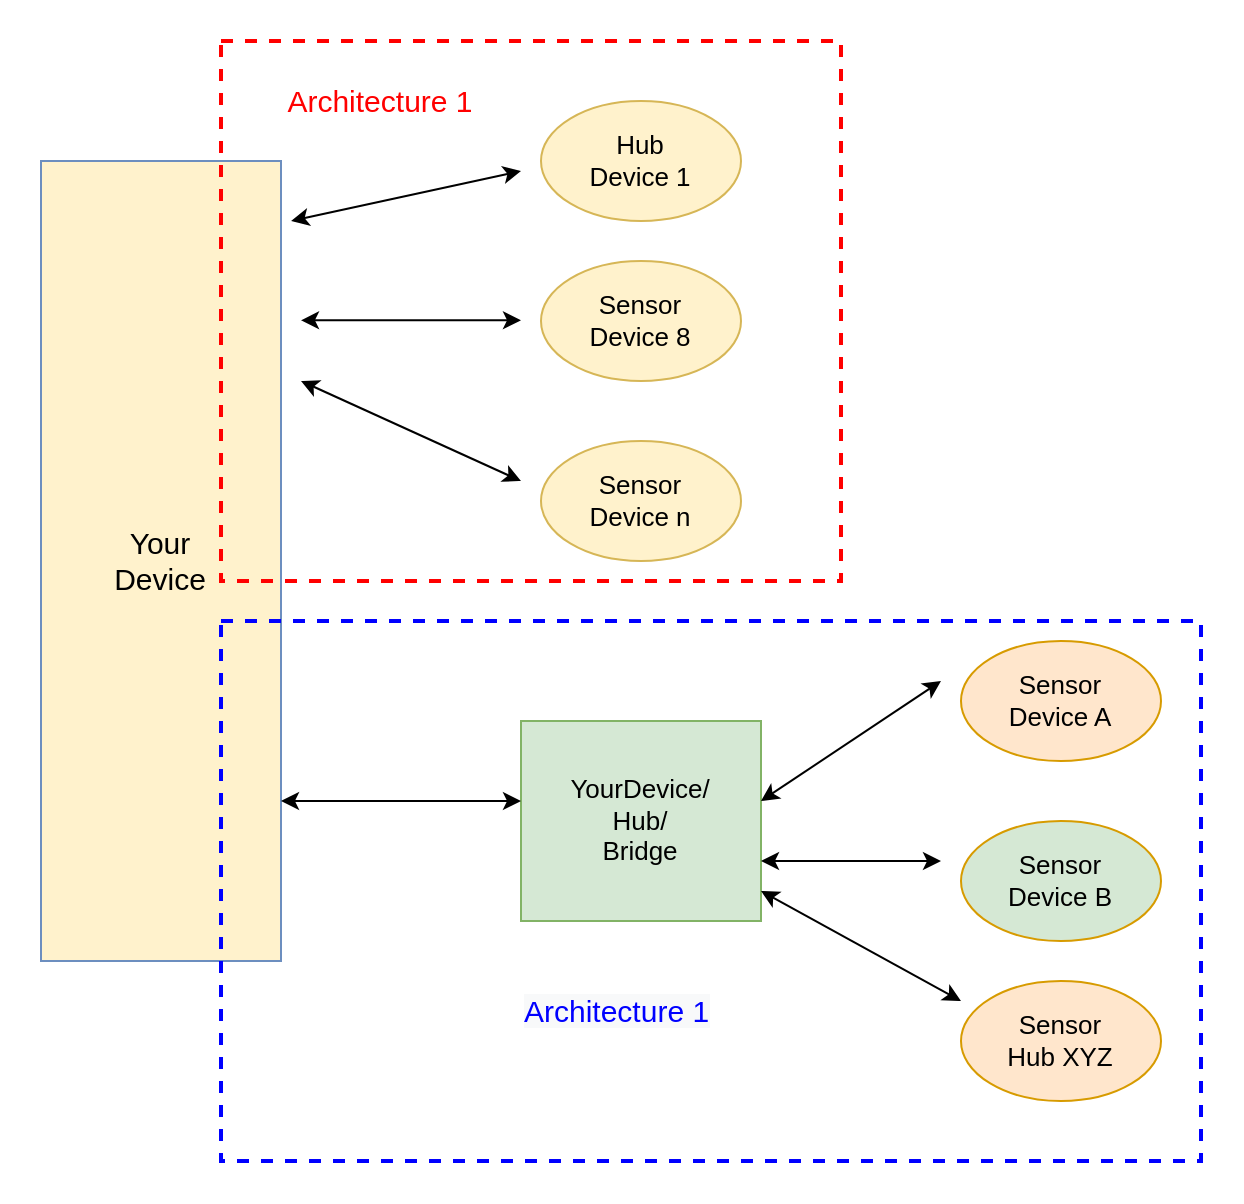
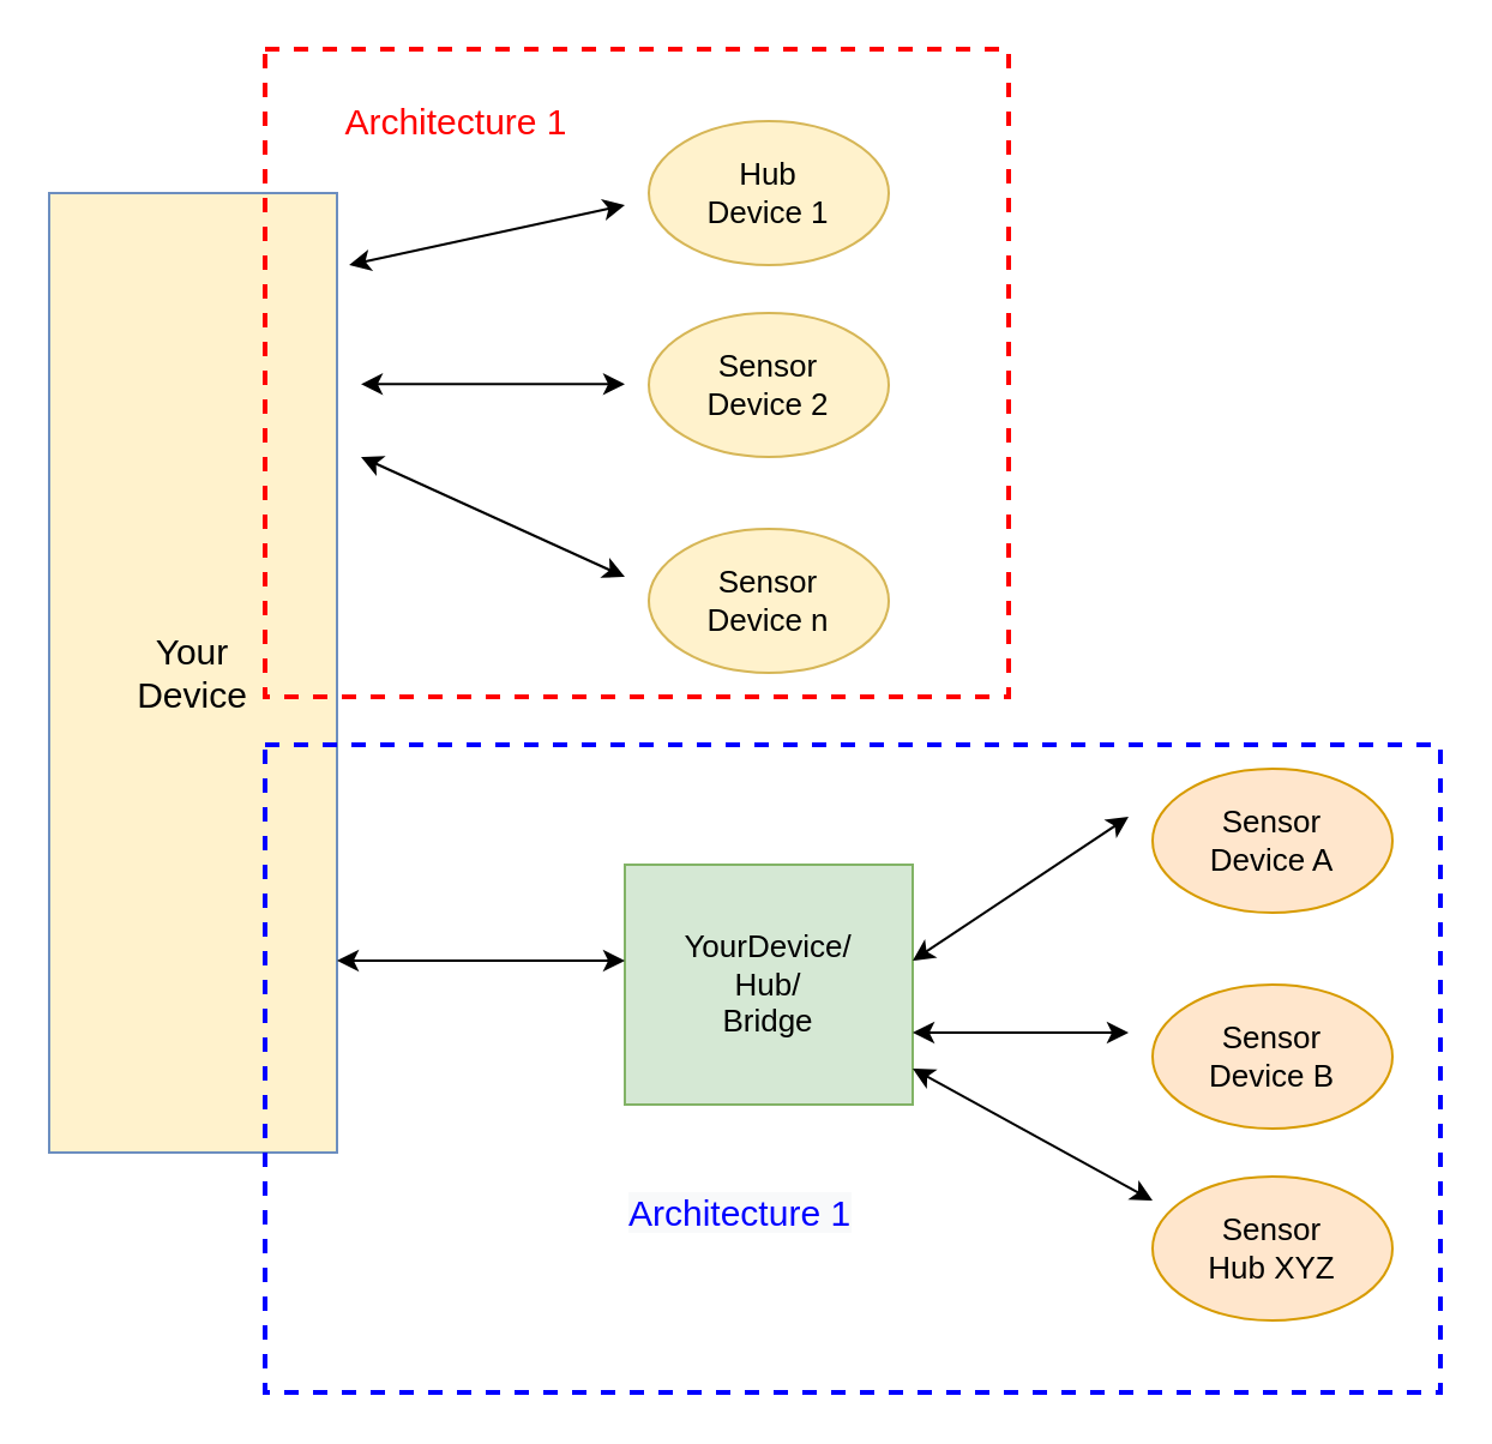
  <mxCell id="0" />
  <mxCell id="1" parent="0" />
  <mxCell id="2" value="Your&lt;br style=&quot;font-size: 15px;&quot;&gt;Device" style="rounded=0;whiteSpace=wrap;html=1;fillColor=#fff2cc;strokeColor=#6c8ebf;fontSize=15;" vertex="1" parent="1"><mxGeometry x="20" y="80" width="120" height="400" as="geometry" /></mxCell>
  <mxCell id="3" value="YourDevice/&lt;br style=&quot;font-size: 13px;&quot;&gt;Hub/&lt;br style=&quot;font-size: 13px;&quot;&gt;Bridge" style="rounded=0;whiteSpace=wrap;html=1;fillColor=#d5e8d4;strokeColor=#82b366;fontSize=13;" vertex="1" parent="1"><mxGeometry x="260" y="360" width="120" height="100" as="geometry" /></mxCell>
  <mxCell id="4" value="Sensor&lt;br style=&quot;font-size: 13px;&quot;&gt;Device A" style="ellipse;whiteSpace=wrap;html=1;fillColor=#ffe6cc;strokeColor=#d79b00;fontSize=13;" vertex="1" parent="1"><mxGeometry x="480" y="320" width="100" height="60" as="geometry" /></mxCell>
- <mxCell id="5" value="Sensor&lt;br style=&quot;font-size: 13px;&quot;&gt;Device B" style="ellipse;whiteSpace=wrap;html=1;fillColor=#d5e8d4;strokeColor=#d79b00;fontSize=13;" vertex="1" parent="1"><mxGeometry x="480" y="410" width="100" height="60" as="geometry" /></mxCell>
+ <mxCell id="5" value="Sensor&lt;br style=&quot;font-size: 13px;&quot;&gt;Device B" style="ellipse;whiteSpace=wrap;html=1;fillColor=#ffe6cc;strokeColor=#d79b00;fontSize=13;" vertex="1" parent="1"><mxGeometry x="480" y="410" width="100" height="60" as="geometry" /></mxCell>
  <mxCell id="6" value="Sensor&lt;br style=&quot;font-size: 13px;&quot;&gt;Hub XYZ" style="ellipse;whiteSpace=wrap;html=1;fillColor=#ffe6cc;strokeColor=#d79b00;fontSize=13;" vertex="1" parent="1"><mxGeometry x="480" y="490" width="100" height="60" as="geometry" /></mxCell>
  <mxCell id="7" value="Hub&lt;br style=&quot;font-size: 13px;&quot;&gt;Device 1" style="ellipse;whiteSpace=wrap;html=1;fillColor=#fff2cc;strokeColor=#d6b656;fontSize=13;" vertex="1" parent="1"><mxGeometry x="270" y="50" width="100" height="60" as="geometry" /></mxCell>
- <mxCell id="8" value="Sensor&lt;br style=&quot;font-size: 13px;&quot;&gt;Device 8" style="ellipse;whiteSpace=wrap;html=1;fillColor=#fff2cc;strokeColor=#d6b656;fontSize=13;" vertex="1" parent="1"><mxGeometry x="270" y="130" width="100" height="60" as="geometry" /></mxCell>
+ <mxCell id="8" value="Sensor&lt;br style=&quot;font-size: 13px;&quot;&gt;Device 2" style="ellipse;whiteSpace=wrap;html=1;fillColor=#fff2cc;strokeColor=#d6b656;fontSize=13;" vertex="1" parent="1"><mxGeometry x="270" y="130" width="100" height="60" as="geometry" /></mxCell>
  <mxCell id="9" value="Sensor&lt;br style=&quot;font-size: 13px;&quot;&gt;Device n" style="ellipse;whiteSpace=wrap;html=1;fillColor=#fff2cc;strokeColor=#d6b656;fontSize=13;" vertex="1" parent="1"><mxGeometry x="270" y="220" width="100" height="60" as="geometry" /></mxCell>
  <mxCell id="10" value="" style="endArrow=classic;startArrow=classic;html=1;exitX=1.042;exitY=0.075;exitDx=0;exitDy=0;exitPerimeter=0;fontSize=13;" edge="1" parent="1" source="2"><mxGeometry width="50" height="50" relative="1" as="geometry"><mxPoint x="170" y="145" as="sourcePoint" /><mxPoint x="260" y="85" as="targetPoint" /></mxGeometry></mxCell>
  <mxCell id="11" value="" style="endArrow=classic;startArrow=classic;html=1;fontSize=13;" edge="1" parent="1"><mxGeometry width="50" height="50" relative="1" as="geometry"><mxPoint x="150" y="159.66" as="sourcePoint" /><mxPoint x="260" y="159.66" as="targetPoint" /></mxGeometry></mxCell>
  <mxCell id="12" value="" style="endArrow=classic;startArrow=classic;html=1;entryX=1;entryY=0.75;entryDx=0;entryDy=0;fontSize=13;" edge="1" parent="1"><mxGeometry width="50" height="50" relative="1" as="geometry"><mxPoint x="260" y="240" as="sourcePoint" /><mxPoint x="150" y="190" as="targetPoint" /></mxGeometry></mxCell>
  <mxCell id="13" value="" style="endArrow=classic;startArrow=classic;html=1;fontSize=13;" edge="1" parent="1"><mxGeometry width="50" height="50" relative="1" as="geometry"><mxPoint x="380" y="400" as="sourcePoint" /><mxPoint x="470" y="340" as="targetPoint" /></mxGeometry></mxCell>
  <mxCell id="14" value="" style="endArrow=classic;startArrow=classic;html=1;fontSize=13;" edge="1" parent="1"><mxGeometry width="50" height="50" relative="1" as="geometry"><mxPoint x="380" y="430" as="sourcePoint" /><mxPoint x="470" y="430" as="targetPoint" /></mxGeometry></mxCell>
  <mxCell id="15" value="" style="endArrow=classic;startArrow=classic;html=1;entryX=1;entryY=0.75;entryDx=0;entryDy=0;fontSize=13;" edge="1" parent="1"><mxGeometry width="50" height="50" relative="1" as="geometry"><mxPoint x="480" y="500" as="sourcePoint" /><mxPoint x="380" y="445" as="targetPoint" /></mxGeometry></mxCell>
  <mxCell id="16" value="" style="endArrow=classic;startArrow=classic;html=1;entryX=0;entryY=0.4;entryDx=0;entryDy=0;entryPerimeter=0;fontSize=13;" edge="1" parent="1" target="3"><mxGeometry width="50" height="50" relative="1" as="geometry"><mxPoint x="140" y="400" as="sourcePoint" /><mxPoint x="190" y="350" as="targetPoint" /></mxGeometry></mxCell>
  <mxCell id="17" value="" style="rounded=0;whiteSpace=wrap;html=1;glass=0;fillColor=none;dashed=1;strokeWidth=2;strokeColor=#FF0000;fontSize=13;" vertex="1" parent="1"><mxGeometry x="110" y="20" width="310" height="270" as="geometry" /></mxCell>
  <mxCell id="18" value="" style="rounded=0;whiteSpace=wrap;html=1;glass=0;fillColor=none;dashed=1;strokeWidth=2;strokeColor=#0000FF;fontSize=13;" vertex="1" parent="1"><mxGeometry x="110" y="310" width="490" height="270" as="geometry" /></mxCell>
  <mxCell id="19" value="Architecture 1" style="text;html=1;strokeColor=none;fillColor=none;align=center;verticalAlign=middle;whiteSpace=wrap;rounded=0;glass=0;dashed=1;fontSize=15;fontColor=#FF0000;" vertex="1" parent="1"><mxGeometry x="130" y="40" width="120" height="20" as="geometry" /></mxCell>
  <mxCell id="20" value="&lt;span style=&quot;font-family: helvetica; font-size: 15px; font-style: normal; font-weight: 400; letter-spacing: normal; text-align: center; text-indent: 0px; text-transform: none; word-spacing: 0px; background-color: rgb(248, 249, 250); display: inline; float: none;&quot;&gt;Architecture 1&lt;/span&gt;" style="text;whiteSpace=wrap;html=1;fontSize=15;fontColor=#0000FF;" vertex="1" parent="1"><mxGeometry x="260" y="490" width="120" height="30" as="geometry" /></mxCell>
